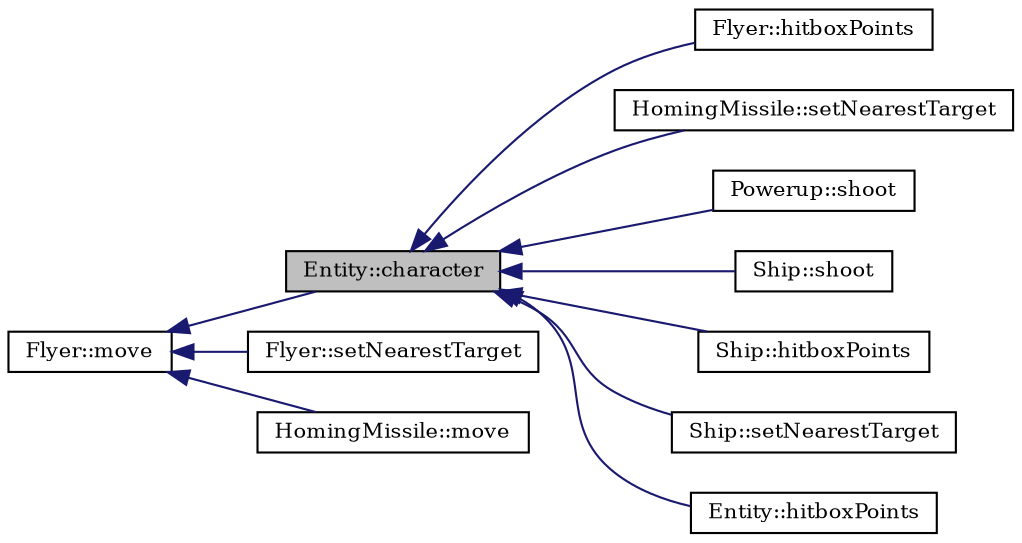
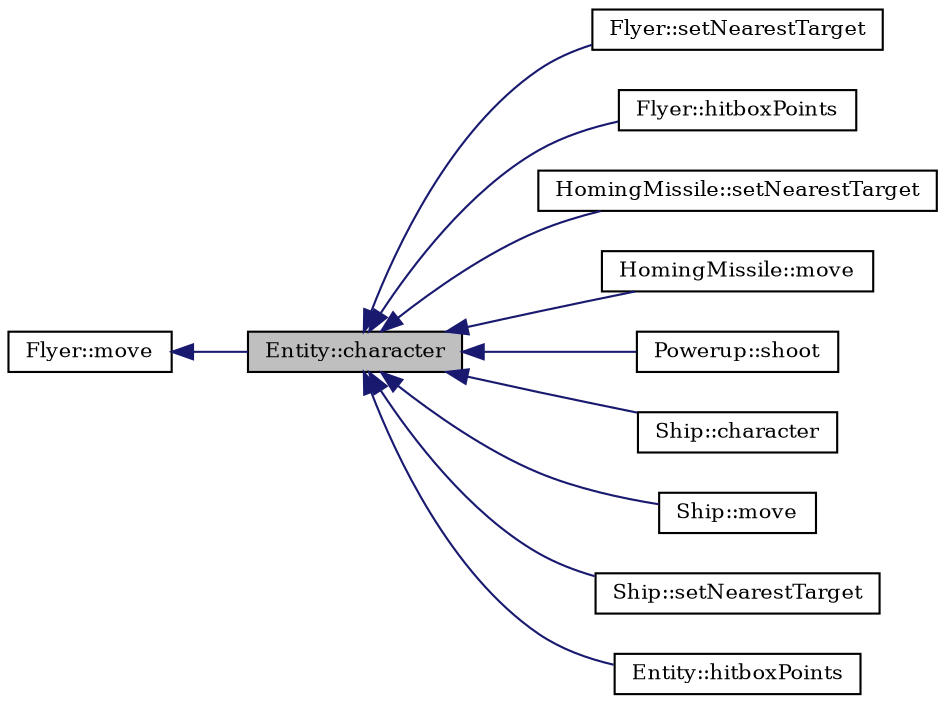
  digraph {
    fontname="DejaVu Serif"
    rankdir=LR
    node [color=black fillcolor=white fontname="DejaVu Serif" fontsize=10 shape=record style=filled]
    edge [color=midnightblue dir=back fontname="DejaVu Serif" fontsize=10 labelfontname=Helvetica labelfontsize=10 style=solid]
    n1 [fillcolor=grey75 fontcolor=black height=0.2 label="Entity::character" width=0.4]
    n2 [height=0.2 label="Flyer::setNearestTarget" width=0.4]
    n3 [height=0.2 label="Flyer::hitboxPoints" width=0.4]
    n4 [height=0.2 label="HomingMissile::setNearestTarget" width=0.4]
    n5 [height=0.2 label="HomingMissile::move" width=0.4]
    n6 [height=0.2 label="Powerup::shoot" width=0.4]
-   n7 [height=0.2 label="Ship::shoot" width=0.4]
-   n8 [height=0.2 label="Ship::hitboxPoints" width=0.4]
+   n7 [height=0.2 label="Ship::character" width=0.4]
+   n8 [height=0.2 label="Ship::move" width=0.4]
    n9 [height=0.2 label="Ship::setNearestTarget" width=0.4]
    n10 [height=0.2 label="Entity::hitboxPoints" width=0.4]
    n11 [height=0.2 label="Flyer::move" width=0.4]
-   n11 -> n2
+   n1 -> n2
    n1 -> n3
    n1 -> n4
-   n11 -> n5
+   n1 -> n5
    n1 -> n6
    n1 -> n7
    n1 -> n8
    n1 -> n9
    n1 -> n10
    n11 -> n1
  }
